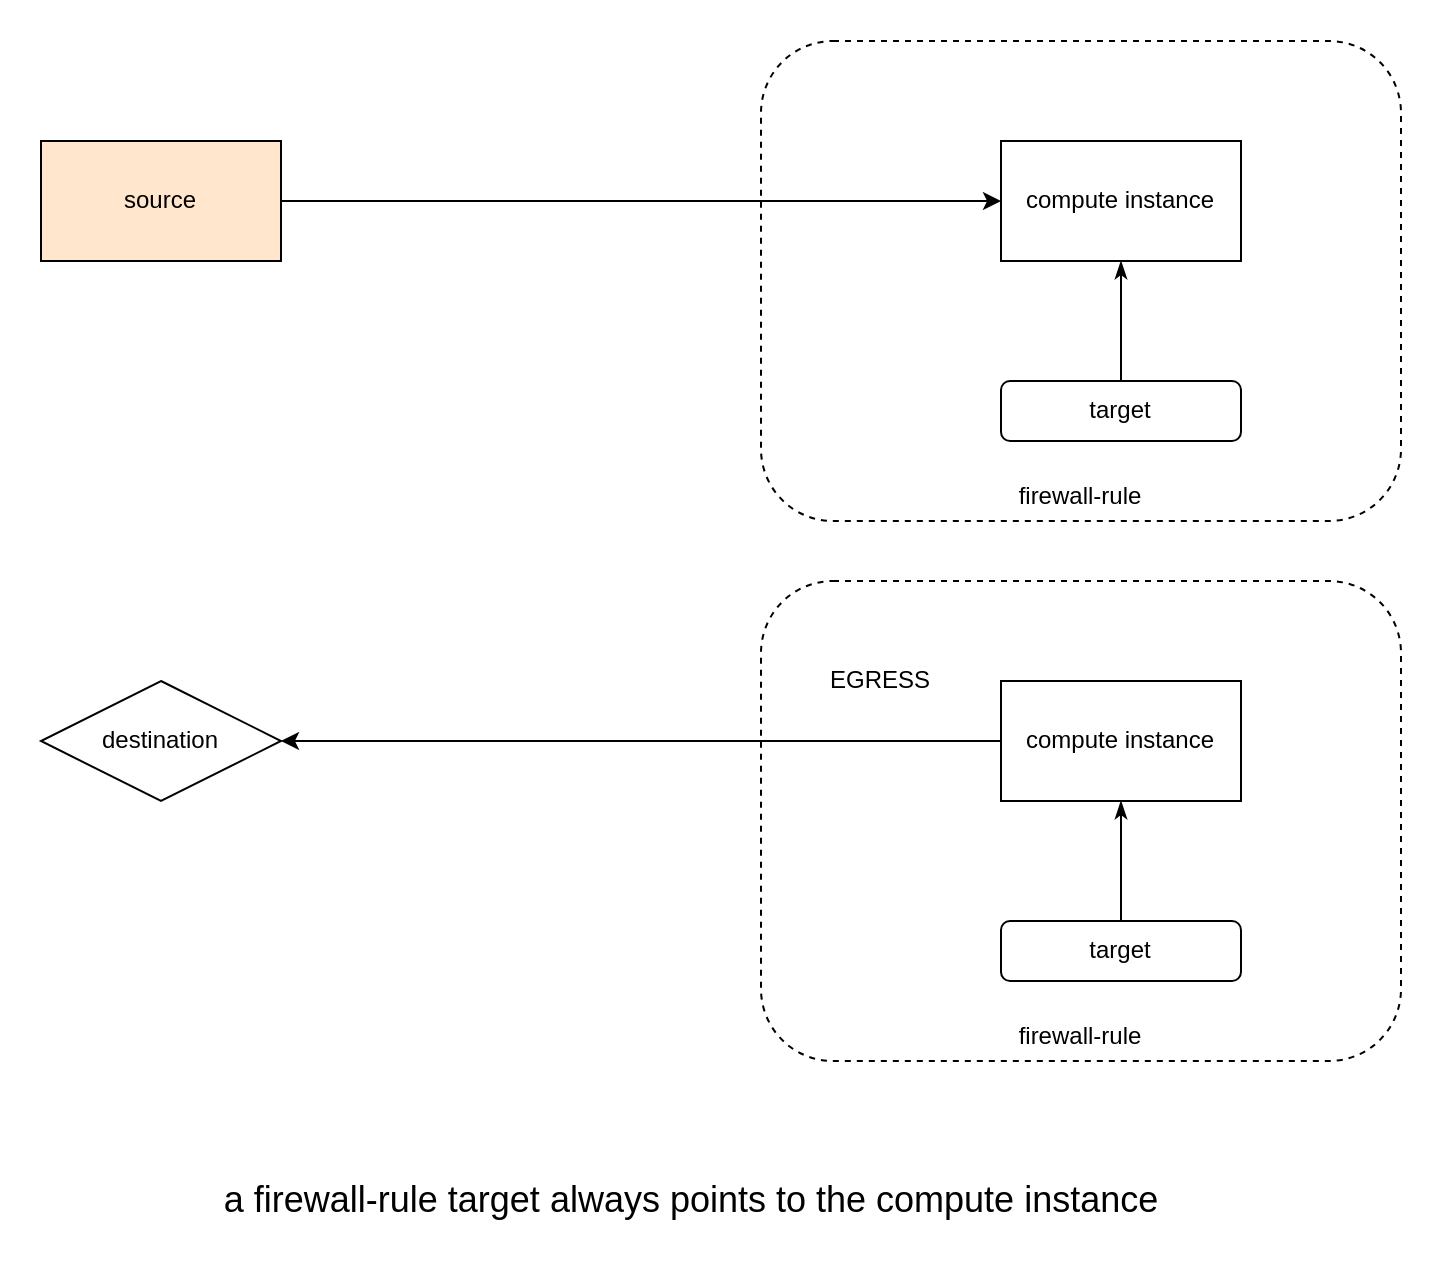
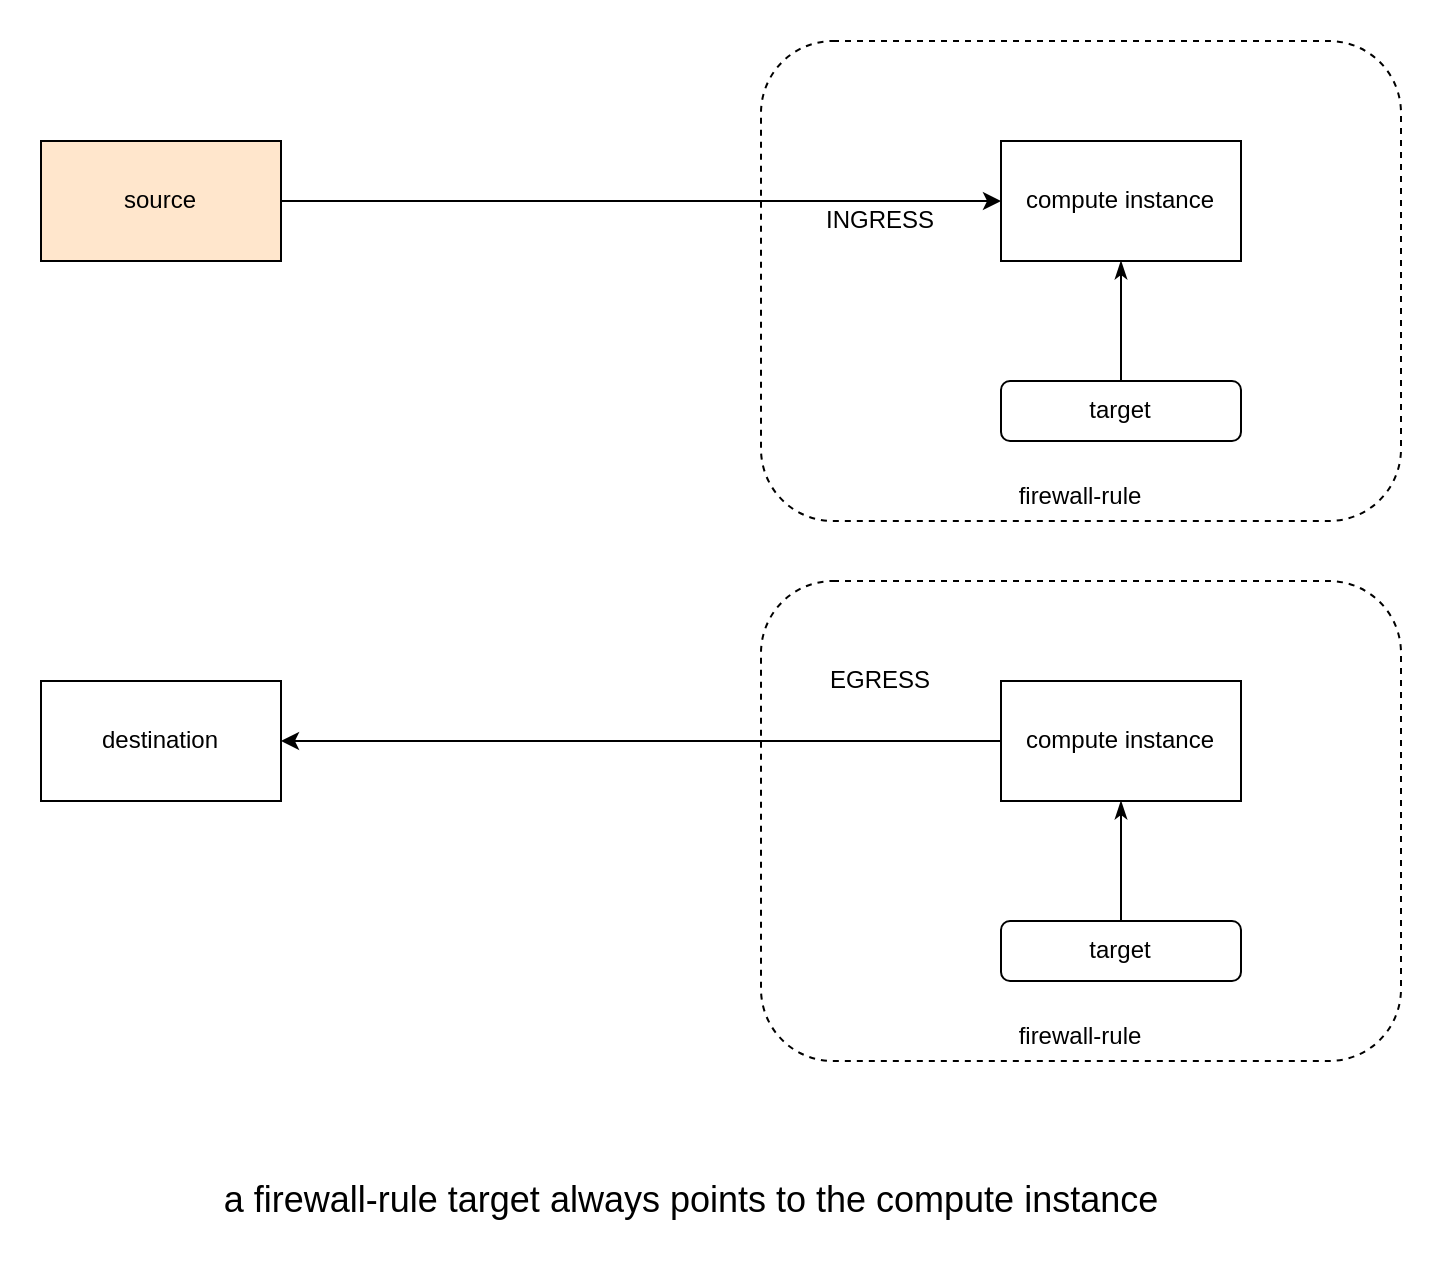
  <mxCell id="0" />
  <mxCell id="1" parent="0" />
  <mxCell id="2" value="&lt;br&gt;&lt;br&gt;&lt;br&gt;&lt;br&gt;&lt;br&gt;&lt;br&gt;&lt;br&gt;&lt;br&gt;&lt;br&gt;&lt;br&gt;&lt;br&gt;&lt;br&gt;&lt;br&gt;&lt;br&gt;&lt;br&gt;firewall-rule" style="rounded=1;whiteSpace=wrap;html=1;dashed=1;" vertex="1" parent="1"><mxGeometry x="380" y="20" width="320" height="240" as="geometry" /></mxCell>
  <mxCell id="3" value="&lt;font style=&quot;font-size: 18px&quot;&gt;a firewall-rule target always points to the compute instance&lt;/font&gt;" style="text;html=1;resizable=0;autosize=1;align=center;verticalAlign=middle;points=[];fillColor=none;strokeColor=none;rounded=0;" vertex="1" parent="1"><mxGeometry x="105" y="590" width="480" height="20" as="geometry" /></mxCell>
  <mxCell id="4" value="source" style="rounded=0;whiteSpace=wrap;html=1;fillColor=#ffe6cc;" vertex="1" parent="1"><mxGeometry x="20" y="70" width="120" height="60" as="geometry" /></mxCell>
  <mxCell id="5" value="compute instance" style="rounded=0;whiteSpace=wrap;html=1;" vertex="1" parent="1"><mxGeometry x="500" y="70" width="120" height="60" as="geometry" /></mxCell>
  <mxCell id="6" value="" style="endArrow=classic;html=1;exitX=1;exitY=0.5;exitDx=0;exitDy=0;entryX=0;entryY=0.5;entryDx=0;entryDy=0;" edge="1" parent="1" source="4" target="5"><mxGeometry width="50" height="50" relative="1" as="geometry"><mxPoint x="450" y="390" as="sourcePoint" /><mxPoint x="500" y="340" as="targetPoint" /></mxGeometry></mxCell>
+ <mxCell id="7" value="INGRESS" style="text;html=1;strokeColor=none;fillColor=none;align=center;verticalAlign=middle;whiteSpace=wrap;rounded=0;" vertex="1" parent="1"><mxGeometry x="420" y="100" width="40" height="20" as="geometry" /></mxCell>
  <mxCell id="8" style="edgeStyle=orthogonalEdgeStyle;rounded=0;orthogonalLoop=1;jettySize=auto;html=1;exitX=0.5;exitY=0;exitDx=0;exitDy=0;entryX=0.5;entryY=1;entryDx=0;entryDy=0;startArrow=none;startFill=0;endArrow=classicThin;endFill=1;" edge="1" parent="1" source="9" target="5"><mxGeometry relative="1" as="geometry" /></mxCell>
  <mxCell id="9" value="target" style="rounded=1;whiteSpace=wrap;html=1;" vertex="1" parent="1"><mxGeometry x="500" y="190" width="120" height="30" as="geometry" /></mxCell>
  <mxCell id="10" value="&lt;br&gt;&lt;br&gt;&lt;br&gt;&lt;br&gt;&lt;br&gt;&lt;br&gt;&lt;br&gt;&lt;br&gt;&lt;br&gt;&lt;br&gt;&lt;br&gt;&lt;br&gt;&lt;br&gt;&lt;br&gt;&lt;br&gt;firewall-rule" style="rounded=1;whiteSpace=wrap;html=1;dashed=1;" vertex="1" parent="1"><mxGeometry x="380" y="290" width="320" height="240" as="geometry" /></mxCell>
- <mxCell id="11" value="destination" style="rhombus;whiteSpace=wrap;html=1;" vertex="1" parent="1"><mxGeometry x="20" y="340" width="120" height="60" as="geometry" /></mxCell>
+ <mxCell id="11" value="destination" style="rounded=0;whiteSpace=wrap;html=1;" vertex="1" parent="1"><mxGeometry x="20" y="340" width="120" height="60" as="geometry" /></mxCell>
  <mxCell id="12" value="compute instance" style="rounded=0;whiteSpace=wrap;html=1;" vertex="1" parent="1"><mxGeometry x="500" y="340" width="120" height="60" as="geometry" /></mxCell>
  <mxCell id="13" value="" style="endArrow=none;html=1;exitX=1;exitY=0.5;exitDx=0;exitDy=0;entryX=0;entryY=0.5;entryDx=0;entryDy=0;startArrow=classic;startFill=1;endFill=0;" edge="1" parent="1" source="11" target="12"><mxGeometry width="50" height="50" relative="1" as="geometry"><mxPoint x="450" y="660" as="sourcePoint" /><mxPoint x="500" y="610" as="targetPoint" /></mxGeometry></mxCell>
  <mxCell id="14" value="EGRESS" style="text;html=1;strokeColor=none;fillColor=none;align=center;verticalAlign=middle;whiteSpace=wrap;rounded=0;" vertex="1" parent="1"><mxGeometry x="420" y="330" width="40" height="20" as="geometry" /></mxCell>
  <mxCell id="15" style="edgeStyle=orthogonalEdgeStyle;rounded=0;orthogonalLoop=1;jettySize=auto;html=1;exitX=0.5;exitY=0;exitDx=0;exitDy=0;entryX=0.5;entryY=1;entryDx=0;entryDy=0;startArrow=none;startFill=0;endArrow=classicThin;endFill=1;" edge="1" parent="1" source="16" target="12"><mxGeometry relative="1" as="geometry" /></mxCell>
  <mxCell id="16" value="target" style="rounded=1;whiteSpace=wrap;html=1;" vertex="1" parent="1"><mxGeometry x="500" y="460" width="120" height="30" as="geometry" /></mxCell>
